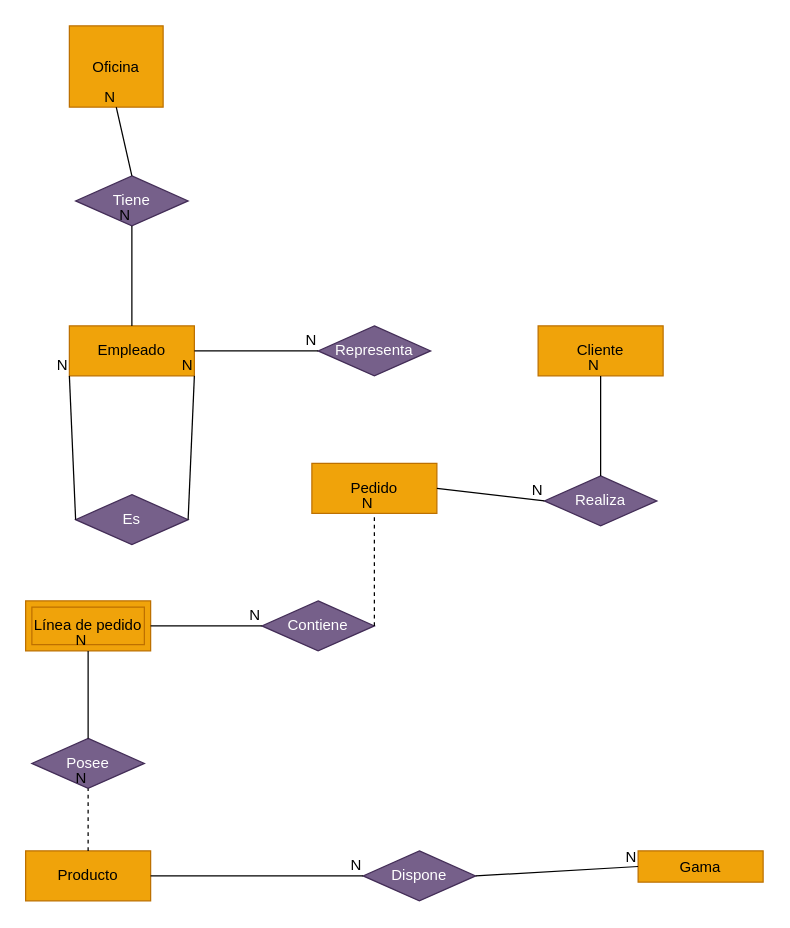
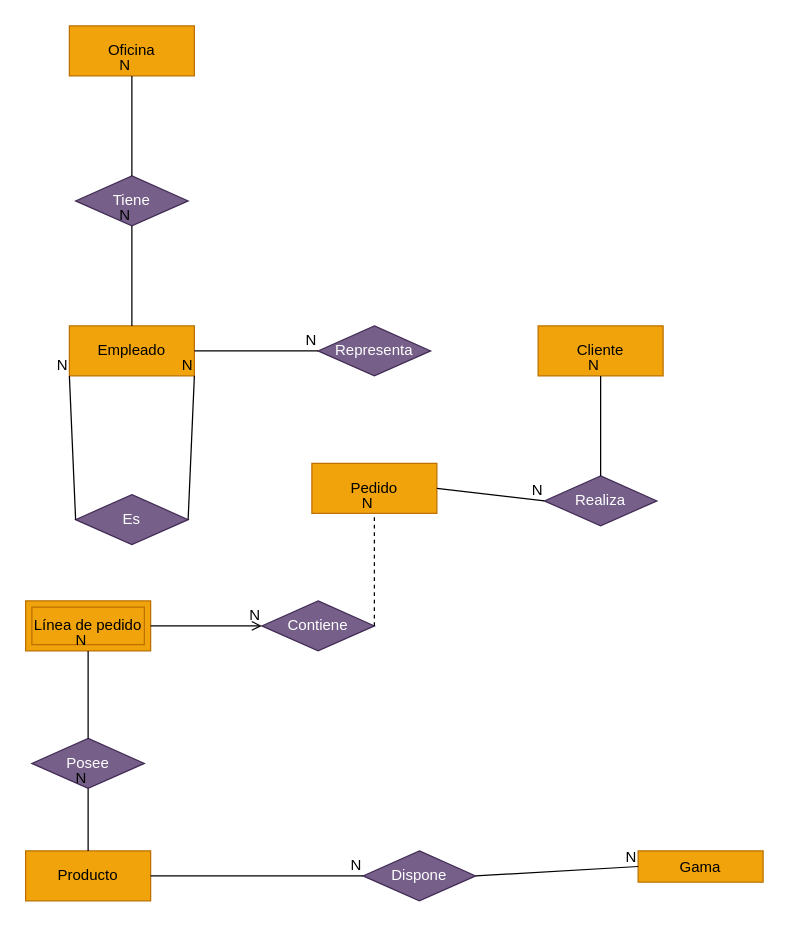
  <mxCell id="0" />
  <mxCell id="1" parent="0" />
- <mxCell id="2" value="Oficina" style="whiteSpace=wrap;html=1;align=center;fillColor=#f0a30a;strokeColor=#BD7000;fontColor=#000000;" vertex="1" parent="1"><mxGeometry x="55" y="20" width="75" height="65" as="geometry" /></mxCell>
+ <mxCell id="2" value="Oficina" style="whiteSpace=wrap;html=1;align=center;fillColor=#f0a30a;strokeColor=#BD7000;fontColor=#000000;" vertex="1" parent="1"><mxGeometry x="55" y="20" width="100" height="40" as="geometry" /></mxCell>
  <mxCell id="3" value="Es" style="shape=rhombus;perimeter=rhombusPerimeter;whiteSpace=wrap;html=1;align=center;fillColor=#76608a;fontColor=#ffffff;strokeColor=#432D57;" vertex="1" parent="1"><mxGeometry x="60" y="395" width="90" height="40" as="geometry" /></mxCell>
  <mxCell id="4" value="Cliente" style="whiteSpace=wrap;html=1;align=center;fillColor=#f0a30a;strokeColor=#BD7000;fontColor=#000000;" vertex="1" parent="1"><mxGeometry x="430" y="260" width="100" height="40" as="geometry" /></mxCell>
  <mxCell id="5" value="Pedido" style="whiteSpace=wrap;html=1;align=center;fillColor=#f0a30a;strokeColor=#BD7000;fontColor=#000000;" vertex="1" parent="1"><mxGeometry x="249" y="370" width="100" height="40" as="geometry" /></mxCell>
  <mxCell id="6" value="Línea de pedido" style="shape=ext;margin=3;double=1;whiteSpace=wrap;html=1;align=center;fillColor=#f0a30a;fontColor=#000000;strokeColor=#BD7000;" vertex="1" parent="1"><mxGeometry x="20" y="480" width="100" height="40" as="geometry" /></mxCell>
  <mxCell id="7" value="Gama" style="whiteSpace=wrap;html=1;align=center;fillColor=#f0a30a;strokeColor=#BD7000;fontColor=#000000;" vertex="1" parent="1"><mxGeometry x="510" y="680" width="100" height="25" as="geometry" /></mxCell>
  <mxCell id="8" value="Empleado" style="whiteSpace=wrap;html=1;align=center;fillColor=#f0a30a;strokeColor=#BD7000;fontColor=#000000;" vertex="1" parent="1"><mxGeometry x="55" y="260" width="100" height="40" as="geometry" /></mxCell>
  <mxCell id="9" value="Producto" style="whiteSpace=wrap;html=1;align=center;fillColor=#f0a30a;strokeColor=#BD7000;fontColor=#000000;" vertex="1" parent="1"><mxGeometry x="20" y="680" width="100" height="40" as="geometry" /></mxCell>
  <mxCell id="10" value="Representa" style="shape=rhombus;perimeter=rhombusPerimeter;whiteSpace=wrap;html=1;align=center;fillColor=#76608a;fontColor=#ffffff;strokeColor=#432D57;" vertex="1" parent="1"><mxGeometry x="254" y="260" width="90" height="40" as="geometry" /></mxCell>
  <mxCell id="11" value="Tiene" style="shape=rhombus;perimeter=rhombusPerimeter;whiteSpace=wrap;html=1;align=center;fillColor=#76608a;fontColor=#ffffff;strokeColor=#432D57;" vertex="1" parent="1"><mxGeometry x="60" y="140" width="90" height="40" as="geometry" /></mxCell>
  <mxCell id="12" value="Realiza" style="shape=rhombus;perimeter=rhombusPerimeter;whiteSpace=wrap;html=1;align=center;fillColor=#76608a;fontColor=#ffffff;strokeColor=#432D57;" vertex="1" parent="1"><mxGeometry x="435" y="380" width="90" height="40" as="geometry" /></mxCell>
  <mxCell id="13" value="Contiene" style="shape=rhombus;perimeter=rhombusPerimeter;whiteSpace=wrap;html=1;align=center;fillColor=#76608a;fontColor=#ffffff;strokeColor=#432D57;" vertex="1" parent="1"><mxGeometry x="209" y="480" width="90" height="40" as="geometry" /></mxCell>
  <mxCell id="14" value="Posee" style="shape=rhombus;perimeter=rhombusPerimeter;whiteSpace=wrap;html=1;align=center;fillColor=#76608a;fontColor=#ffffff;strokeColor=#432D57;" vertex="1" parent="1"><mxGeometry x="25" y="590" width="90" height="40" as="geometry" /></mxCell>
  <mxCell id="15" value="Dispone" style="shape=rhombus;perimeter=rhombusPerimeter;whiteSpace=wrap;html=1;align=center;fillColor=#76608a;fontColor=#ffffff;strokeColor=#432D57;" vertex="1" parent="1"><mxGeometry x="290" y="680" width="90" height="40" as="geometry" /></mxCell>
  <mxCell id="16" value="" style="endArrow=none;html=1;rounded=0;exitX=1;exitY=0.5;exitDx=0;exitDy=0;entryX=1;entryY=1;entryDx=0;entryDy=0;" edge="1" parent="1" source="3" target="8"><mxGeometry relative="1" as="geometry"><mxPoint x="170" y="470" as="sourcePoint" /><mxPoint x="330" y="470" as="targetPoint" /></mxGeometry></mxCell>
  <mxCell id="17" value="N" style="resizable=0;html=1;whiteSpace=wrap;align=right;verticalAlign=bottom;" connectable="0" vertex="1" parent="16"><mxGeometry x="1" relative="1" as="geometry" /></mxCell>
  <mxCell id="18" value="" style="endArrow=none;html=1;rounded=0;exitX=0;exitY=0.5;exitDx=0;exitDy=0;entryX=0;entryY=1;entryDx=0;entryDy=0;" edge="1" parent="1" source="3" target="8"><mxGeometry relative="1" as="geometry"><mxPoint x="160" y="425" as="sourcePoint" /><mxPoint x="165" y="310" as="targetPoint" /></mxGeometry></mxCell>
  <mxCell id="19" value="N" style="resizable=0;html=1;whiteSpace=wrap;align=right;verticalAlign=bottom;" connectable="0" vertex="1" parent="18"><mxGeometry x="1" relative="1" as="geometry" /></mxCell>
  <mxCell id="20" value="" style="endArrow=none;html=1;rounded=0;exitX=0.5;exitY=0;exitDx=0;exitDy=0;entryX=0.5;entryY=1;entryDx=0;entryDy=0;" edge="1" parent="1" source="8" target="11"><mxGeometry relative="1" as="geometry"><mxPoint x="170" y="435" as="sourcePoint" /><mxPoint x="175" y="320" as="targetPoint" /></mxGeometry></mxCell>
  <mxCell id="21" value="N" style="resizable=0;html=1;whiteSpace=wrap;align=right;verticalAlign=bottom;" connectable="0" vertex="1" parent="20"><mxGeometry x="1" relative="1" as="geometry" /></mxCell>
  <mxCell id="22" value="" style="endArrow=none;html=1;rounded=0;exitX=1;exitY=0.5;exitDx=0;exitDy=0;entryX=0;entryY=0.5;entryDx=0;entryDy=0;" edge="1" parent="1" source="8" target="10"><mxGeometry relative="1" as="geometry"><mxPoint x="180" y="445" as="sourcePoint" /><mxPoint x="185" y="330" as="targetPoint" /></mxGeometry></mxCell>
  <mxCell id="23" value="N" style="resizable=0;html=1;whiteSpace=wrap;align=right;verticalAlign=bottom;" connectable="0" vertex="1" parent="22"><mxGeometry x="1" relative="1" as="geometry" /></mxCell>
  <mxCell id="24" value="" style="endArrow=none;html=1;rounded=0;exitX=0.5;exitY=0;exitDx=0;exitDy=0;entryX=0.5;entryY=1;entryDx=0;entryDy=0;" edge="1" parent="1" source="12" target="4"><mxGeometry relative="1" as="geometry"><mxPoint x="200" y="465" as="sourcePoint" /><mxPoint x="205" y="350" as="targetPoint" /></mxGeometry></mxCell>
  <mxCell id="25" value="N" style="resizable=0;html=1;whiteSpace=wrap;align=right;verticalAlign=bottom;" connectable="0" vertex="1" parent="24"><mxGeometry x="1" relative="1" as="geometry" /></mxCell>
  <mxCell id="26" value="" style="endArrow=none;html=1;rounded=0;exitX=1;exitY=0.5;exitDx=0;exitDy=0;entryX=0;entryY=0.5;entryDx=0;entryDy=0;" edge="1" parent="1" source="5" target="12"><mxGeometry relative="1" as="geometry"><mxPoint x="210" y="475" as="sourcePoint" /><mxPoint x="215" y="360" as="targetPoint" /></mxGeometry></mxCell>
  <mxCell id="27" value="N" style="resizable=0;html=1;whiteSpace=wrap;align=right;verticalAlign=bottom;" connectable="0" vertex="1" parent="26"><mxGeometry x="1" relative="1" as="geometry" /></mxCell>
  <mxCell id="28" value="" style="endArrow=none;html=1;rounded=0;exitX=1;exitY=0.5;exitDx=0;exitDy=0;entryX=0.5;entryY=1;entryDx=0;entryDy=0;dashed=1;" edge="1" parent="1" source="13" target="5"><mxGeometry relative="1" as="geometry"><mxPoint x="220" y="485" as="sourcePoint" /><mxPoint x="225" y="370" as="targetPoint" /></mxGeometry></mxCell>
  <mxCell id="29" value="N" style="resizable=0;html=1;whiteSpace=wrap;align=right;verticalAlign=bottom;" connectable="0" vertex="1" parent="28"><mxGeometry x="1" relative="1" as="geometry" /></mxCell>
- <mxCell id="30" value="" style="endArrow=none;html=1;rounded=0;exitX=1;exitY=0.5;exitDx=0;exitDy=0;entryX=0;entryY=0.5;entryDx=0;entryDy=0;" edge="1" parent="1" source="6" target="13"><mxGeometry relative="1" as="geometry"><mxPoint x="230" y="495" as="sourcePoint" /><mxPoint x="235" y="380" as="targetPoint" /></mxGeometry></mxCell>
+ <mxCell id="30" value="" style="endArrow=open;html=1;rounded=0;exitX=1;exitY=0.5;exitDx=0;exitDy=0;entryX=0;entryY=0.5;entryDx=0;entryDy=0;" edge="1" parent="1" source="6" target="13"><mxGeometry relative="1" as="geometry"><mxPoint x="230" y="495" as="sourcePoint" /><mxPoint x="235" y="380" as="targetPoint" /></mxGeometry></mxCell>
  <mxCell id="31" value="N" style="resizable=0;html=1;whiteSpace=wrap;align=right;verticalAlign=bottom;" connectable="0" vertex="1" parent="30"><mxGeometry x="1" relative="1" as="geometry" /></mxCell>
  <mxCell id="32" value="" style="endArrow=none;html=1;rounded=0;exitX=0.5;exitY=0;exitDx=0;exitDy=0;entryX=0.5;entryY=1;entryDx=0;entryDy=0;" edge="1" parent="1" source="14" target="6"><mxGeometry relative="1" as="geometry"><mxPoint x="240" y="505" as="sourcePoint" /><mxPoint x="245" y="390" as="targetPoint" /></mxGeometry></mxCell>
  <mxCell id="33" value="N" style="resizable=0;html=1;whiteSpace=wrap;align=right;verticalAlign=bottom;" connectable="0" vertex="1" parent="32"><mxGeometry x="1" relative="1" as="geometry" /></mxCell>
- <mxCell id="34" value="" style="endArrow=none;html=1;rounded=0;exitX=0.5;exitY=0;exitDx=0;exitDy=0;entryX=0.5;entryY=1;entryDx=0;entryDy=0;dashed=1;" edge="1" parent="1" source="9" target="14"><mxGeometry relative="1" as="geometry"><mxPoint x="250" y="515" as="sourcePoint" /><mxPoint x="255" y="400" as="targetPoint" /></mxGeometry></mxCell>
+ <mxCell id="34" value="" style="endArrow=none;html=1;rounded=0;exitX=0.5;exitY=0;exitDx=0;exitDy=0;entryX=0.5;entryY=1;entryDx=0;entryDy=0;" edge="1" parent="1" source="9" target="14"><mxGeometry relative="1" as="geometry"><mxPoint x="250" y="515" as="sourcePoint" /><mxPoint x="255" y="400" as="targetPoint" /></mxGeometry></mxCell>
  <mxCell id="35" value="N" style="resizable=0;html=1;whiteSpace=wrap;align=right;verticalAlign=bottom;" connectable="0" vertex="1" parent="34"><mxGeometry x="1" relative="1" as="geometry" /></mxCell>
  <mxCell id="36" value="" style="endArrow=none;html=1;rounded=0;exitX=1;exitY=0.5;exitDx=0;exitDy=0;entryX=0;entryY=0.5;entryDx=0;entryDy=0;" edge="1" parent="1" source="9" target="15"><mxGeometry relative="1" as="geometry"><mxPoint x="260" y="525" as="sourcePoint" /><mxPoint x="265" y="410" as="targetPoint" /></mxGeometry></mxCell>
  <mxCell id="37" value="N" style="resizable=0;html=1;whiteSpace=wrap;align=right;verticalAlign=bottom;" connectable="0" vertex="1" parent="36"><mxGeometry x="1" relative="1" as="geometry" /></mxCell>
  <mxCell id="38" value="" style="endArrow=none;html=1;rounded=0;exitX=1;exitY=0.5;exitDx=0;exitDy=0;entryX=0;entryY=0.5;entryDx=0;entryDy=0;" edge="1" parent="1" source="15" target="7"><mxGeometry relative="1" as="geometry"><mxPoint x="270" y="535" as="sourcePoint" /><mxPoint x="275" y="420" as="targetPoint" /></mxGeometry></mxCell>
  <mxCell id="39" value="N" style="resizable=0;html=1;whiteSpace=wrap;align=right;verticalAlign=bottom;" connectable="0" vertex="1" parent="38"><mxGeometry x="1" relative="1" as="geometry" /></mxCell>
  <mxCell id="40" value="" style="endArrow=none;html=1;rounded=0;exitX=0.5;exitY=0;exitDx=0;exitDy=0;entryX=0.5;entryY=1;entryDx=0;entryDy=0;" edge="1" parent="1" source="11" target="2"><mxGeometry relative="1" as="geometry"><mxPoint x="280" y="545" as="sourcePoint" /><mxPoint x="285" y="430" as="targetPoint" /></mxGeometry></mxCell>
  <mxCell id="41" value="N" style="resizable=0;html=1;whiteSpace=wrap;align=right;verticalAlign=bottom;" connectable="0" vertex="1" parent="40"><mxGeometry x="1" relative="1" as="geometry" /></mxCell>
